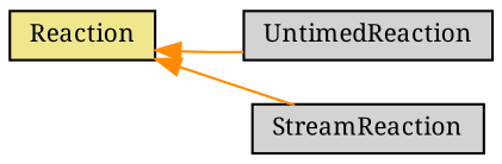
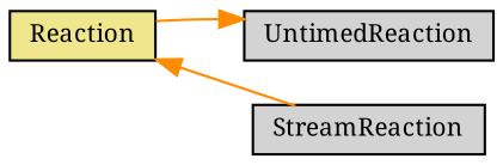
  digraph {
    fontname="Noto Serif"
    rankdir=LR
    node [color=black fillcolor=lightgrey fontname="Noto Serif" fontsize=10 shape=record style=filled]
    edge [color=darkorange dir=back fontname="Noto Serif" fontsize=10 labelfontname=Helvetica labelfontsize=10 style=solid]
    n1 [fontcolor=black height=0.2 label=StreamReaction width=0.4]
    n2 [height=0.2 label=UntimedReaction width=0.4]
    n3 [fillcolor=khaki height=0.2 label=Reaction width=0.4]
    n3 -> n1
-   n3 -> n2
+   n2 -> n3
  }
